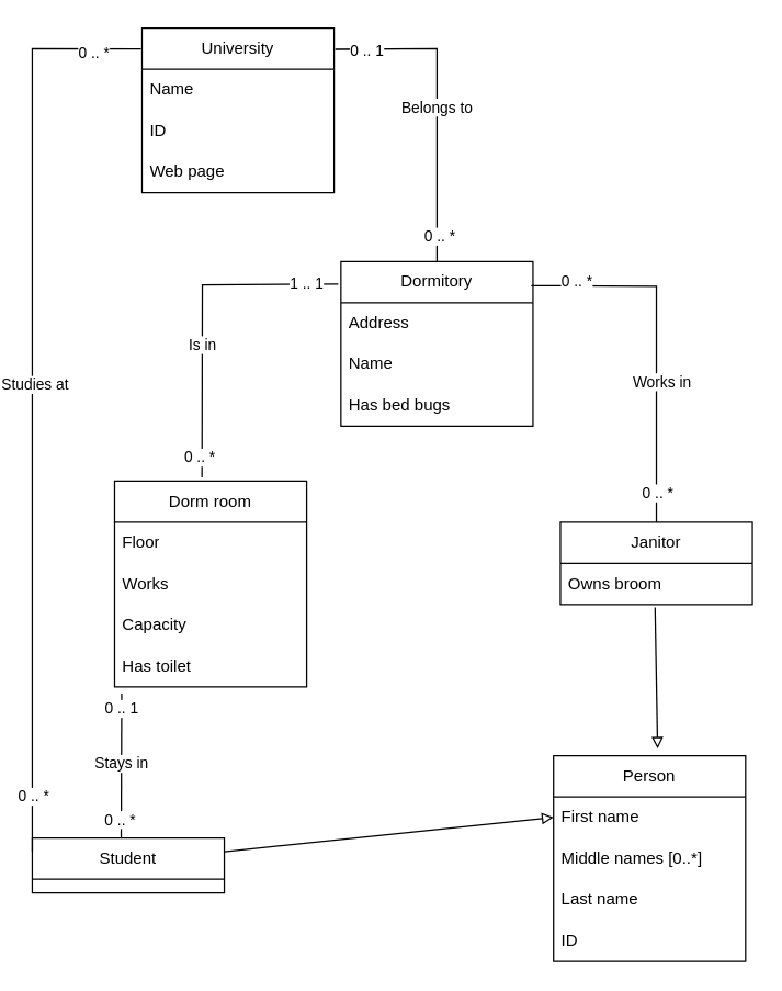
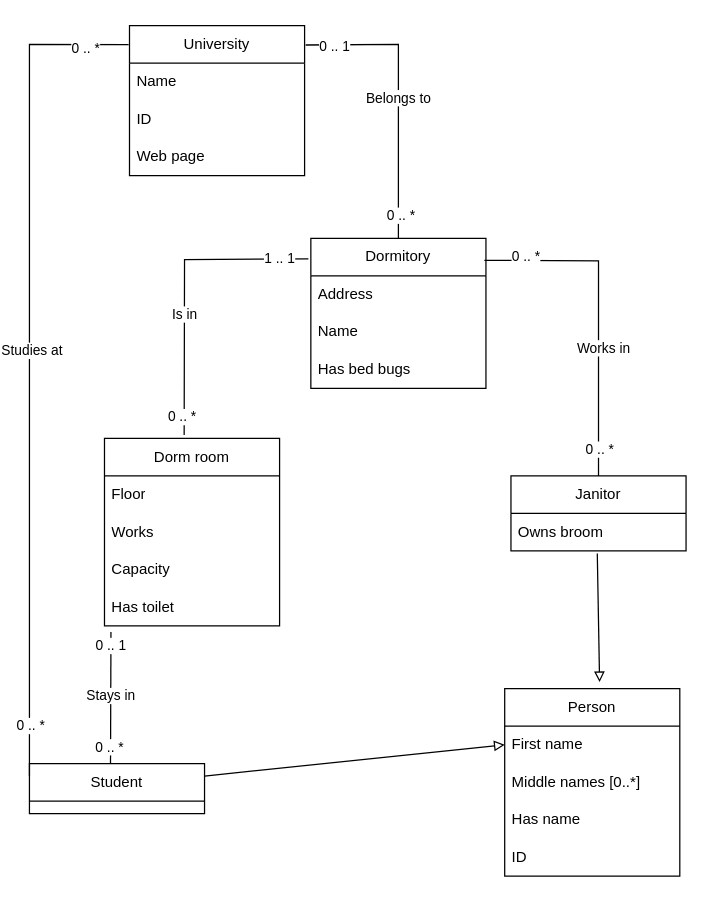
  <mxCell id="0" />
  <mxCell id="1" parent="0" />
  <mxCell id="2" value="Dormitory" style="swimlane;fontStyle=0;childLayout=stackLayout;horizontal=1;startSize=30;horizontalStack=0;resizeParent=1;resizeParentMax=0;resizeLast=0;collapsible=1;marginBottom=0;whiteSpace=wrap;html=1;" parent="1" vertex="1"><mxGeometry x="245" y="190" width="140" height="120" as="geometry" /></mxCell>
  <mxCell id="3" value="Address" style="text;strokeColor=none;fillColor=none;align=left;verticalAlign=middle;spacingLeft=4;spacingRight=4;overflow=hidden;points=[[0,0.5],[1,0.5]];portConstraint=eastwest;rotatable=0;whiteSpace=wrap;html=1;" parent="2" vertex="1"><mxGeometry y="30" width="140" height="30" as="geometry" /></mxCell>
  <mxCell id="4" value="Name" style="text;strokeColor=none;fillColor=none;align=left;verticalAlign=middle;spacingLeft=4;spacingRight=4;overflow=hidden;points=[[0,0.5],[1,0.5]];portConstraint=eastwest;rotatable=0;whiteSpace=wrap;html=1;" parent="2" vertex="1"><mxGeometry y="60" width="140" height="30" as="geometry" /></mxCell>
  <mxCell id="5" value="Has bed bugs" style="text;strokeColor=none;fillColor=none;align=left;verticalAlign=middle;spacingLeft=4;spacingRight=4;overflow=hidden;points=[[0,0.5],[1,0.5]];portConstraint=eastwest;rotatable=0;whiteSpace=wrap;html=1;" parent="2" vertex="1"><mxGeometry y="90" width="140" height="30" as="geometry" /></mxCell>
  <mxCell id="6" value="Dorm room" style="swimlane;fontStyle=0;childLayout=stackLayout;horizontal=1;startSize=30;horizontalStack=0;resizeParent=1;resizeParentMax=0;resizeLast=0;collapsible=1;marginBottom=0;whiteSpace=wrap;html=1;" parent="1" vertex="1"><mxGeometry x="80" y="350" width="140" height="150" as="geometry" /></mxCell>
  <mxCell id="7" value="Floor" style="text;strokeColor=none;fillColor=none;align=left;verticalAlign=middle;spacingLeft=4;spacingRight=4;overflow=hidden;points=[[0,0.5],[1,0.5]];portConstraint=eastwest;rotatable=0;whiteSpace=wrap;html=1;" parent="6" vertex="1"><mxGeometry y="30" width="140" height="30" as="geometry" /></mxCell>
  <mxCell id="8" value="Works" style="text;strokeColor=none;fillColor=none;align=left;verticalAlign=middle;spacingLeft=4;spacingRight=4;overflow=hidden;points=[[0,0.5],[1,0.5]];portConstraint=eastwest;rotatable=0;whiteSpace=wrap;html=1;" parent="6" vertex="1"><mxGeometry y="60" width="140" height="30" as="geometry" /></mxCell>
  <mxCell id="9" value="Capacity" style="text;strokeColor=none;fillColor=none;align=left;verticalAlign=middle;spacingLeft=4;spacingRight=4;overflow=hidden;points=[[0,0.5],[1,0.5]];portConstraint=eastwest;rotatable=0;whiteSpace=wrap;html=1;" parent="6" vertex="1"><mxGeometry y="90" width="140" height="30" as="geometry" /></mxCell>
  <mxCell id="10" value="Has toilet" style="text;strokeColor=none;fillColor=none;align=left;verticalAlign=middle;spacingLeft=4;spacingRight=4;overflow=hidden;points=[[0,0.5],[1,0.5]];portConstraint=eastwest;rotatable=0;whiteSpace=wrap;html=1;" parent="6" vertex="1"><mxGeometry y="120" width="140" height="30" as="geometry" /></mxCell>
  <mxCell id="11" value="Person" style="swimlane;fontStyle=0;childLayout=stackLayout;horizontal=1;startSize=30;horizontalStack=0;resizeParent=1;resizeParentMax=0;resizeLast=0;collapsible=1;marginBottom=0;whiteSpace=wrap;html=1;" parent="1" vertex="1"><mxGeometry x="400" y="550" width="140" height="150" as="geometry"><mxRectangle x="420" y="690" width="80" height="30" as="alternateBounds" /></mxGeometry></mxCell>
  <mxCell id="12" value="First name" style="text;strokeColor=none;fillColor=none;align=left;verticalAlign=middle;spacingLeft=4;spacingRight=4;overflow=hidden;points=[[0,0.5],[1,0.5]];portConstraint=eastwest;rotatable=0;whiteSpace=wrap;html=1;" parent="11" vertex="1"><mxGeometry y="30" width="140" height="30" as="geometry" /></mxCell>
  <mxCell id="13" value="Middle names [0..*]" style="text;strokeColor=none;fillColor=none;align=left;verticalAlign=middle;spacingLeft=4;spacingRight=4;overflow=hidden;points=[[0,0.5],[1,0.5]];portConstraint=eastwest;rotatable=0;whiteSpace=wrap;html=1;" vertex="1" parent="11"><mxGeometry y="60" width="140" height="30" as="geometry" /></mxCell>
- <mxCell id="14" value="Last name" style="text;strokeColor=none;fillColor=none;align=left;verticalAlign=middle;spacingLeft=4;spacingRight=4;overflow=hidden;points=[[0,0.5],[1,0.5]];portConstraint=eastwest;rotatable=0;whiteSpace=wrap;html=1;" parent="11" vertex="1"><mxGeometry y="90" width="140" height="30" as="geometry" /></mxCell>
+ <mxCell id="14" value="Has name" style="text;strokeColor=none;fillColor=none;align=left;verticalAlign=middle;spacingLeft=4;spacingRight=4;overflow=hidden;points=[[0,0.5],[1,0.5]];portConstraint=eastwest;rotatable=0;whiteSpace=wrap;html=1;" parent="11" vertex="1"><mxGeometry y="90" width="140" height="30" as="geometry" /></mxCell>
  <mxCell id="15" value="ID" style="text;strokeColor=none;fillColor=none;align=left;verticalAlign=middle;spacingLeft=4;spacingRight=4;overflow=hidden;points=[[0,0.5],[1,0.5]];portConstraint=eastwest;rotatable=0;whiteSpace=wrap;html=1;" parent="11" vertex="1"><mxGeometry y="120" width="140" height="30" as="geometry" /></mxCell>
  <mxCell id="16" value="Student" style="swimlane;fontStyle=0;childLayout=stackLayout;horizontal=1;startSize=30;horizontalStack=0;resizeParent=1;resizeParentMax=0;resizeLast=0;collapsible=1;marginBottom=0;whiteSpace=wrap;html=1;" parent="1" vertex="1"><mxGeometry x="20" y="610" width="140" height="40" as="geometry" /></mxCell>
  <mxCell id="17" value="Janitor" style="swimlane;fontStyle=0;childLayout=stackLayout;horizontal=1;startSize=30;horizontalStack=0;resizeParent=1;resizeParentMax=0;resizeLast=0;collapsible=1;marginBottom=0;whiteSpace=wrap;html=1;" parent="1" vertex="1"><mxGeometry x="405" y="380" width="140" height="60" as="geometry" /></mxCell>
  <mxCell id="18" value="Owns broom" style="text;strokeColor=none;fillColor=none;align=left;verticalAlign=middle;spacingLeft=4;spacingRight=4;overflow=hidden;points=[[0,0.5],[1,0.5]];portConstraint=eastwest;rotatable=0;whiteSpace=wrap;html=1;" parent="17" vertex="1"><mxGeometry y="30" width="140" height="30" as="geometry" /></mxCell>
  <mxCell id="19" value="University" style="swimlane;fontStyle=0;childLayout=stackLayout;horizontal=1;startSize=30;horizontalStack=0;resizeParent=1;resizeParentMax=0;resizeLast=0;collapsible=1;marginBottom=0;whiteSpace=wrap;html=1;" parent="1" vertex="1"><mxGeometry x="100" y="20" width="140" height="120" as="geometry" /></mxCell>
  <mxCell id="20" value="Name" style="text;strokeColor=none;fillColor=none;align=left;verticalAlign=middle;spacingLeft=4;spacingRight=4;overflow=hidden;points=[[0,0.5],[1,0.5]];portConstraint=eastwest;rotatable=0;whiteSpace=wrap;html=1;" parent="19" vertex="1"><mxGeometry y="30" width="140" height="30" as="geometry" /></mxCell>
  <mxCell id="21" value="ID" style="text;strokeColor=none;fillColor=none;align=left;verticalAlign=middle;spacingLeft=4;spacingRight=4;overflow=hidden;points=[[0,0.5],[1,0.5]];portConstraint=eastwest;rotatable=0;whiteSpace=wrap;html=1;" parent="19" vertex="1"><mxGeometry y="60" width="140" height="30" as="geometry" /></mxCell>
  <mxCell id="22" value="Web page" style="text;strokeColor=none;fillColor=none;align=left;verticalAlign=middle;spacingLeft=4;spacingRight=4;overflow=hidden;points=[[0,0.5],[1,0.5]];portConstraint=eastwest;rotatable=0;whiteSpace=wrap;html=1;" parent="19" vertex="1"><mxGeometry y="90" width="140" height="30" as="geometry" /></mxCell>
  <mxCell id="23" value="" style="endArrow=block;html=1;rounded=0;entryX=0.542;entryY=-0.034;entryDx=0;entryDy=0;exitX=0.493;exitY=1.067;exitDx=0;exitDy=0;exitPerimeter=0;entryPerimeter=0;endFill=0;" parent="1" source="18" target="11" edge="1"><mxGeometry width="50" height="50" relative="1" as="geometry"><mxPoint x="474.86" y="473.99" as="sourcePoint" /><mxPoint x="540" y="210" as="targetPoint" /><Array as="points" /></mxGeometry></mxCell>
  <mxCell id="24" value="" style="endArrow=block;html=1;rounded=0;exitX=1;exitY=0.25;exitDx=0;exitDy=0;entryX=0;entryY=0.5;entryDx=0;entryDy=0;endFill=0;" parent="1" source="16" target="12" edge="1"><mxGeometry width="50" height="50" relative="1" as="geometry"><mxPoint x="245" y="615" as="sourcePoint" /><mxPoint x="400" y="600" as="targetPoint" /><Array as="points" /></mxGeometry></mxCell>
  <mxCell id="25" value="" style="endArrow=none;html=1;rounded=0;exitX=0.991;exitY=0.147;exitDx=0;exitDy=0;entryX=0.5;entryY=0;entryDx=0;entryDy=0;exitPerimeter=0;" parent="1" source="2" target="17" edge="1"><mxGeometry width="50" height="50" relative="1" as="geometry"><mxPoint x="380" y="480" as="sourcePoint" /><mxPoint x="430" y="430" as="targetPoint" /><Array as="points"><mxPoint x="475" y="208" /></Array></mxGeometry></mxCell>
  <mxCell id="26" value="0 .. *" style="edgeLabel;html=1;align=center;verticalAlign=middle;resizable=0;points=[];" parent="25" vertex="1" connectable="0"><mxGeometry x="-0.753" y="3" relative="1" as="geometry"><mxPoint as="offset" /></mxGeometry></mxCell>
  <mxCell id="27" value="Works in" style="edgeLabel;html=1;align=center;verticalAlign=middle;resizable=0;points=[];" parent="25" vertex="1" connectable="0"><mxGeometry x="0.221" y="3" relative="1" as="geometry"><mxPoint as="offset" /></mxGeometry></mxCell>
  <mxCell id="28" value="0 .. *" style="edgeLabel;html=1;align=center;verticalAlign=middle;resizable=0;points=[];" parent="25" vertex="1" connectable="0"><mxGeometry x="0.837" relative="1" as="geometry"><mxPoint as="offset" /></mxGeometry></mxCell>
  <mxCell id="29" value="" style="endArrow=none;html=1;rounded=0;exitX=-0.014;exitY=0.138;exitDx=0;exitDy=0;exitPerimeter=0;entryX=0.455;entryY=-0.018;entryDx=0;entryDy=0;entryPerimeter=0;" parent="1" source="2" target="6" edge="1"><mxGeometry width="50" height="50" relative="1" as="geometry"><mxPoint x="420" y="290" as="sourcePoint" /><mxPoint x="470" y="240" as="targetPoint" /><Array as="points"><mxPoint x="144" y="207" /></Array></mxGeometry></mxCell>
  <mxCell id="30" value="Is in" style="edgeLabel;html=1;align=center;verticalAlign=middle;resizable=0;points=[];" parent="29" vertex="1" connectable="0"><mxGeometry x="0.198" relative="1" as="geometry"><mxPoint as="offset" /></mxGeometry></mxCell>
  <mxCell id="31" value="1 .. 1" style="edgeLabel;html=1;align=center;verticalAlign=middle;resizable=0;points=[];" parent="29" vertex="1" connectable="0"><mxGeometry x="-0.801" y="-1" relative="1" as="geometry"><mxPoint as="offset" /></mxGeometry></mxCell>
  <mxCell id="32" value="0 .. *" style="edgeLabel;html=1;align=center;verticalAlign=middle;resizable=0;points=[];" parent="29" vertex="1" connectable="0"><mxGeometry x="0.881" y="-2" relative="1" as="geometry"><mxPoint as="offset" /></mxGeometry></mxCell>
  <mxCell id="33" value="" style="endArrow=none;html=1;rounded=0;exitX=0.5;exitY=0;exitDx=0;exitDy=0;entryX=1.006;entryY=0.129;entryDx=0;entryDy=0;entryPerimeter=0;" parent="1" source="2" target="19" edge="1"><mxGeometry width="50" height="50" relative="1" as="geometry"><mxPoint x="270" y="150" as="sourcePoint" /><mxPoint x="320" y="100" as="targetPoint" /><Array as="points"><mxPoint x="315" y="35" /></Array></mxGeometry></mxCell>
  <mxCell id="34" value="0 .. 1" style="edgeLabel;html=1;align=center;verticalAlign=middle;resizable=0;points=[];" parent="33" vertex="1" connectable="0"><mxGeometry x="0.805" y="1" relative="1" as="geometry"><mxPoint as="offset" /></mxGeometry></mxCell>
  <mxCell id="35" value="Belongs to" style="edgeLabel;html=1;align=center;verticalAlign=middle;resizable=0;points=[];" parent="33" vertex="1" connectable="0"><mxGeometry x="-0.015" y="1" relative="1" as="geometry"><mxPoint as="offset" /></mxGeometry></mxCell>
  <mxCell id="36" value="0 .. *" style="edgeLabel;html=1;align=center;verticalAlign=middle;resizable=0;points=[];" parent="33" vertex="1" connectable="0"><mxGeometry x="-0.832" y="-1" relative="1" as="geometry"><mxPoint as="offset" /></mxGeometry></mxCell>
  <mxCell id="37" value="" style="endArrow=none;html=1;rounded=0;entryX=0.037;entryY=1.161;entryDx=0;entryDy=0;entryPerimeter=0;exitX=0.463;exitY=-0.001;exitDx=0;exitDy=0;exitPerimeter=0;" parent="1" source="16" target="10" edge="1"><mxGeometry width="50" height="50" relative="1" as="geometry"><mxPoint x="270" y="610" as="sourcePoint" /><mxPoint x="320" y="560" as="targetPoint" /><Array as="points" /></mxGeometry></mxCell>
  <mxCell id="38" value="Stays in" style="edgeLabel;html=1;align=center;verticalAlign=middle;resizable=0;points=[];" parent="37" vertex="1" connectable="0"><mxGeometry x="0.027" y="1" relative="1" as="geometry"><mxPoint as="offset" /></mxGeometry></mxCell>
  <mxCell id="39" value="0 .. 1" style="edgeLabel;html=1;align=center;verticalAlign=middle;resizable=0;points=[];" parent="37" vertex="1" connectable="0"><mxGeometry x="0.667" y="1" relative="1" as="geometry"><mxPoint y="-6" as="offset" /></mxGeometry></mxCell>
  <mxCell id="40" value="0 .. *" style="edgeLabel;html=1;align=center;verticalAlign=middle;resizable=0;points=[];" parent="37" vertex="1" connectable="0"><mxGeometry x="-0.703" y="1" relative="1" as="geometry"><mxPoint y="3" as="offset" /></mxGeometry></mxCell>
  <mxCell id="41" value="" style="endArrow=none;html=1;rounded=0;entryX=-0.005;entryY=0.126;entryDx=0;entryDy=0;entryPerimeter=0;exitX=0;exitY=0.25;exitDx=0;exitDy=0;" parent="1" source="16" target="19" edge="1"><mxGeometry width="50" height="50" relative="1" as="geometry"><mxPoint x="230" y="380" as="sourcePoint" /><mxPoint x="280" y="330" as="targetPoint" /><Array as="points"><mxPoint x="20" y="35" /></Array></mxGeometry></mxCell>
  <mxCell id="42" value="Studies at" style="edgeLabel;html=1;align=center;verticalAlign=middle;resizable=0;points=[];" parent="41" vertex="1" connectable="0"><mxGeometry x="0.027" y="-1" relative="1" as="geometry"><mxPoint as="offset" /></mxGeometry></mxCell>
  <mxCell id="43" value="0 .. *" style="edgeLabel;html=1;align=center;verticalAlign=middle;resizable=0;points=[];" parent="41" vertex="1" connectable="0"><mxGeometry x="0.897" y="-2" relative="1" as="geometry"><mxPoint as="offset" /></mxGeometry></mxCell>
  <mxCell id="44" value="0 .. *" style="edgeLabel;html=1;align=center;verticalAlign=middle;resizable=0;points=[];" parent="41" vertex="1" connectable="0"><mxGeometry x="-0.876" relative="1" as="geometry"><mxPoint as="offset" /></mxGeometry></mxCell>
